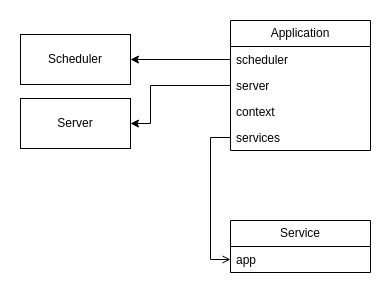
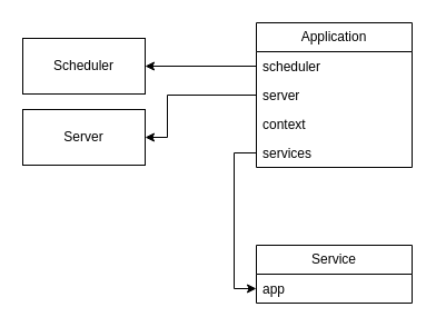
  <mxCell id="0" />
  <mxCell id="1" parent="0" />
  <mxCell id="2" value="Application" style="swimlane;fontStyle=0;childLayout=stackLayout;horizontal=1;startSize=26;fillColor=none;horizontalStack=0;resizeParent=1;resizeParentMax=0;resizeLast=0;collapsible=1;marginBottom=0;whiteSpace=wrap;html=1;" vertex="1" parent="1"><mxGeometry x="230" y="20" width="140" height="130" as="geometry" /></mxCell>
  <mxCell id="3" value="scheduler" style="text;strokeColor=none;fillColor=none;align=left;verticalAlign=top;spacingLeft=4;spacingRight=4;overflow=hidden;rotatable=0;points=[[0,0.5],[1,0.5]];portConstraint=eastwest;whiteSpace=wrap;html=1;" vertex="1" parent="2"><mxGeometry y="26" width="140" height="26" as="geometry" /></mxCell>
  <mxCell id="4" value="server" style="text;strokeColor=none;fillColor=none;align=left;verticalAlign=top;spacingLeft=4;spacingRight=4;overflow=hidden;rotatable=0;points=[[0,0.5],[1,0.5]];portConstraint=eastwest;whiteSpace=wrap;html=1;" vertex="1" parent="2"><mxGeometry y="52" width="140" height="26" as="geometry" /></mxCell>
  <mxCell id="5" value="context" style="text;strokeColor=none;fillColor=none;align=left;verticalAlign=top;spacingLeft=4;spacingRight=4;overflow=hidden;rotatable=0;points=[[0,0.5],[1,0.5]];portConstraint=eastwest;whiteSpace=wrap;html=1;" vertex="1" parent="2"><mxGeometry y="78" width="140" height="26" as="geometry" /></mxCell>
  <mxCell id="6" value="services" style="text;strokeColor=none;fillColor=none;align=left;verticalAlign=top;spacingLeft=4;spacingRight=4;overflow=hidden;rotatable=0;points=[[0,0.5],[1,0.5]];portConstraint=eastwest;whiteSpace=wrap;html=1;" vertex="1" parent="2"><mxGeometry y="104" width="140" height="26" as="geometry" /></mxCell>
  <mxCell id="7" value="Scheduler" style="html=1;whiteSpace=wrap;" vertex="1" parent="1"><mxGeometry x="20" y="34" width="110" height="50" as="geometry" /></mxCell>
  <mxCell id="8" value="Server" style="html=1;whiteSpace=wrap;" vertex="1" parent="1"><mxGeometry x="20" y="98" width="110" height="50" as="geometry" /></mxCell>
  <mxCell id="9" value="Service" style="swimlane;fontStyle=0;childLayout=stackLayout;horizontal=1;startSize=26;fillColor=none;horizontalStack=0;resizeParent=1;resizeParentMax=0;resizeLast=0;collapsible=1;marginBottom=0;whiteSpace=wrap;html=1;" vertex="1" parent="1"><mxGeometry x="230" y="220" width="140" height="52" as="geometry" /></mxCell>
  <mxCell id="10" value="app" style="text;strokeColor=none;fillColor=none;align=left;verticalAlign=top;spacingLeft=4;spacingRight=4;overflow=hidden;rotatable=0;points=[[0,0.5],[1,0.5]];portConstraint=eastwest;whiteSpace=wrap;html=1;" vertex="1" parent="9"><mxGeometry y="26" width="140" height="26" as="geometry" /></mxCell>
  <mxCell id="11" style="edgeStyle=orthogonalEdgeStyle;rounded=0;orthogonalLoop=1;jettySize=auto;html=1;exitX=0;exitY=0.5;exitDx=0;exitDy=0;entryX=1;entryY=0.5;entryDx=0;entryDy=0;" edge="1" parent="1" source="3" target="7"><mxGeometry relative="1" as="geometry" /></mxCell>
  <mxCell id="12" style="edgeStyle=orthogonalEdgeStyle;rounded=0;orthogonalLoop=1;jettySize=auto;html=1;exitX=0;exitY=0.5;exitDx=0;exitDy=0;entryX=1;entryY=0.5;entryDx=0;entryDy=0;" edge="1" parent="1" source="4" target="8"><mxGeometry relative="1" as="geometry"><Array as="points"><mxPoint x="150" y="85" /><mxPoint x="150" y="123" /></Array></mxGeometry></mxCell>
- <mxCell id="13" style="edgeStyle=orthogonalEdgeStyle;rounded=0;orthogonalLoop=1;jettySize=auto;html=1;exitX=0;exitY=0.5;exitDx=0;exitDy=0;entryX=0;entryY=0.5;entryDx=0;entryDy=0;endArrow=open;" edge="1" parent="1" source="6" target="10"><mxGeometry relative="1" as="geometry" /></mxCell>
+ <mxCell id="13" style="edgeStyle=orthogonalEdgeStyle;rounded=0;orthogonalLoop=1;jettySize=auto;html=1;exitX=0;exitY=0.5;exitDx=0;exitDy=0;entryX=0;entryY=0.5;entryDx=0;entryDy=0;" edge="1" parent="1" source="6" target="10"><mxGeometry relative="1" as="geometry" /></mxCell>
